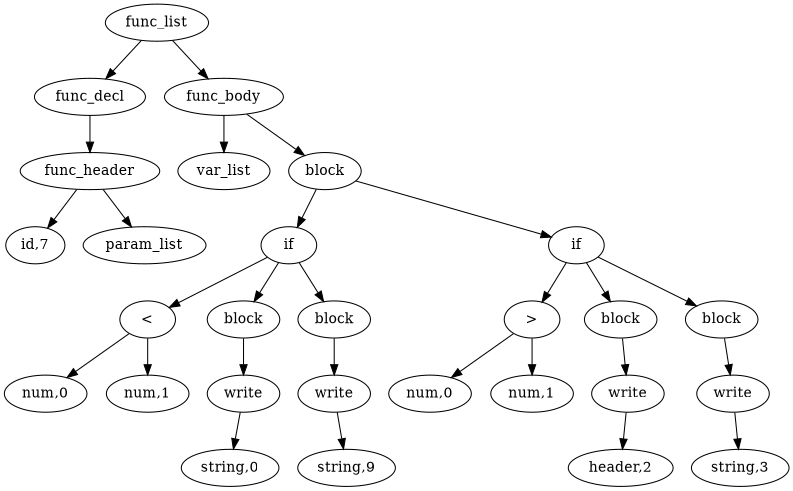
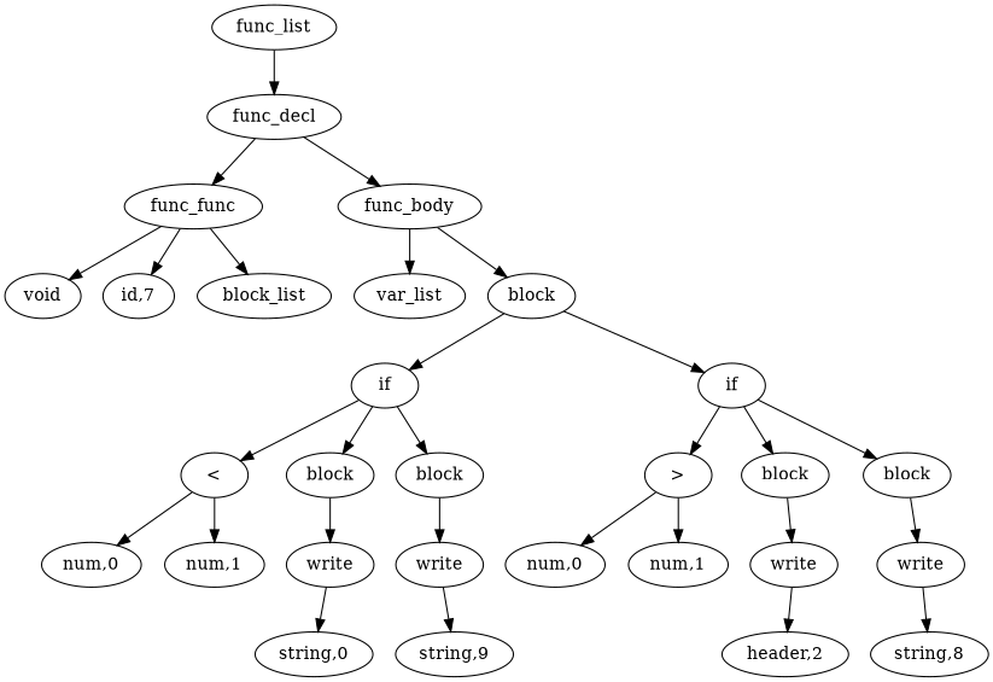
  digraph {
    ordering=out
    n1 [label=func_list]
    n2 [label=func_decl]
-   n3 [label=func_header]
+   n3 [label=func_func]
    n4 [label=func_body]
+   n5 [label=void]
    n6 [label="id,7"]
-   n7 [label=param_list]
+   n7 [label=block_list]
    n8 [label=var_list]
    n9 [label=block]
    n10 [label=if]
    n11 [label=if]
    n12 [label="<"]
    n13 [label=block]
    n14 [label=block]
    n15 [label=">"]
    n16 [label=block]
    n17 [label=block]
    n18 [label="num,0"]
    n19 [label="num,1"]
    n20 [label=write]
    n21 [label=write]
    n22 [label="string,0"]
    n23 [label="string,9"]
    n24 [label="num,0"]
    n25 [label="num,1"]
    n26 [label=write]
    n27 [label=write]
    n28 [label="header,2"]
-   n29 [label="string,3"]
+   n29 [label="string,8"]
    n1 -> n2
    n2 -> n3
-   n1 -> n4
+   n2 -> n4
+   n3 -> n5
    n3 -> n6
    n3 -> n7
    n4 -> n8
    n4 -> n9
    n9 -> n10
    n9 -> n11
    n10 -> n12
    n10 -> n13
    n10 -> n14
    n11 -> n15
    n11 -> n16
    n11 -> n17
    n12 -> n18
    n12 -> n19
    n13 -> n20
    n14 -> n21
    n15 -> n24
    n15 -> n25
    n16 -> n26
    n17 -> n27
    n20 -> n22
    n21 -> n23
    n26 -> n28
    n27 -> n29
  }
